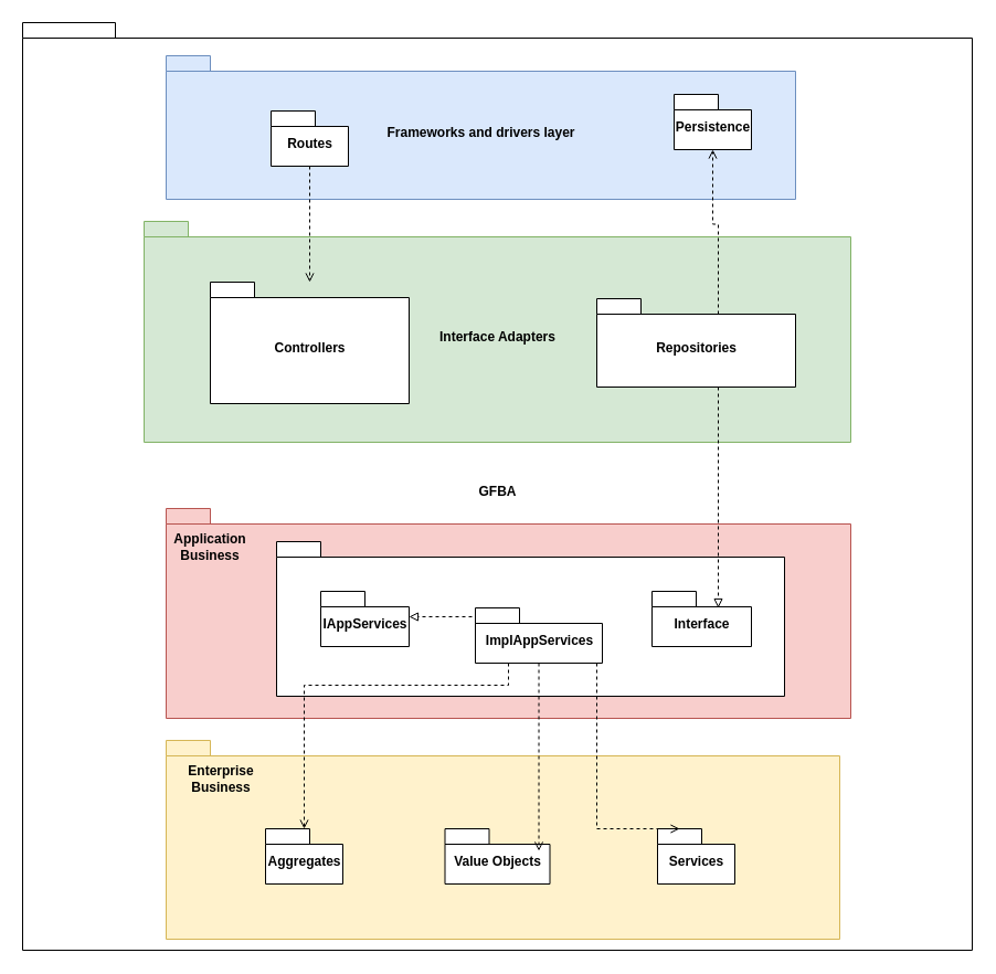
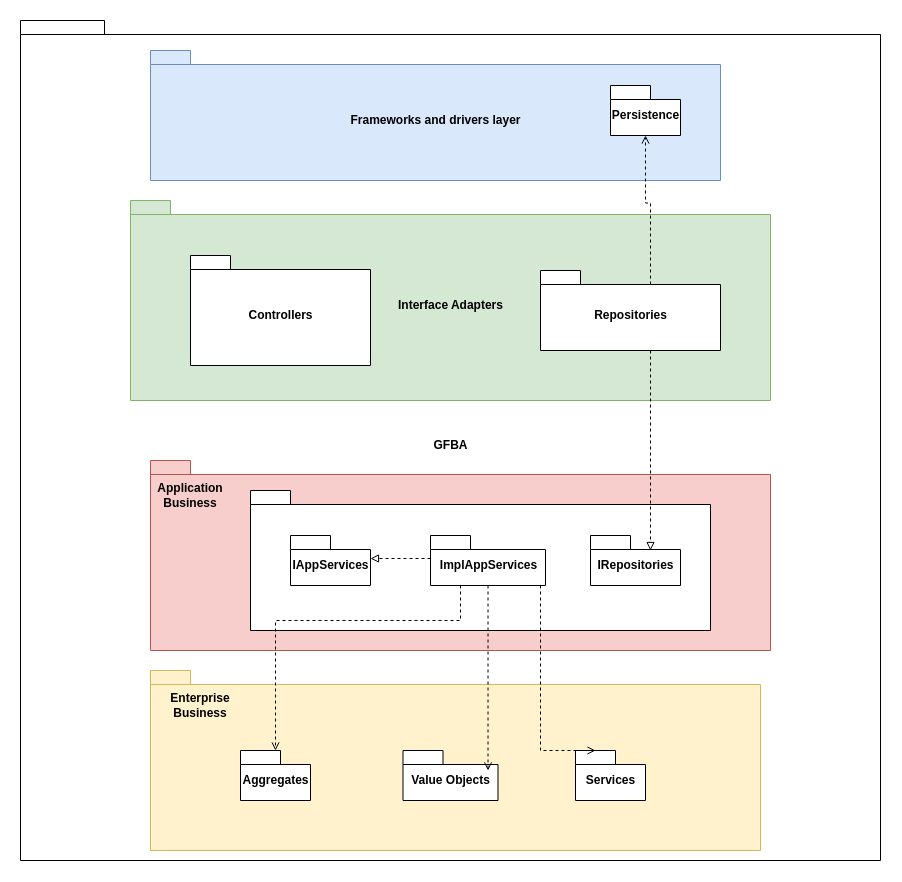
  <mxCell id="0" />
  <mxCell id="1" parent="0" />
  <mxCell id="2" value="GFBA" style="shape=folder;fontStyle=1;spacingTop=10;tabWidth=40;tabHeight=14;tabPosition=left;html=1;" vertex="1" parent="1"><mxGeometry x="20" width="860" height="840" as="geometry" y="20" /></mxCell>
  <mxCell id="3" value="Frameworks and drivers layer" style="shape=folder;fontStyle=1;spacingTop=10;tabWidth=40;tabHeight=14;tabPosition=left;html=1;fillColor=#dae8fc;strokeColor=#6c8ebf;" parent="1" vertex="1"><mxGeometry x="150" y="50" width="570" height="130" as="geometry" /></mxCell>
  <mxCell id="4" value="Interface Adapters" style="shape=folder;fontStyle=1;spacingTop=10;tabWidth=40;tabHeight=14;tabPosition=left;html=1;fillColor=#d5e8d4;strokeColor=#82b366;" parent="1" vertex="1"><mxGeometry x="130" y="200" width="640" height="200" as="geometry" /></mxCell>
  <mxCell id="5" value="" style="shape=folder;fontStyle=1;spacingTop=10;tabWidth=40;tabHeight=14;tabPosition=left;html=1;fillColor=#f8cecc;strokeColor=#b85450;" parent="1" vertex="1"><mxGeometry x="150" y="460" width="620" height="190" as="geometry" /></mxCell>
  <mxCell id="6" value="" style="shape=folder;fontStyle=1;spacingTop=10;tabWidth=40;tabHeight=14;tabPosition=left;html=1;fillColor=#fff2cc;strokeColor=#d6b656;" parent="1" vertex="1"><mxGeometry x="150" y="670" width="610" height="180" as="geometry" /></mxCell>
  <mxCell id="7" value="&lt;span style=&quot;font-weight: 700;&quot;&gt;Application Business&lt;/span&gt;" style="text;html=1;strokeColor=none;fillColor=none;align=center;verticalAlign=middle;whiteSpace=wrap;rounded=0;" parent="1" vertex="1"><mxGeometry x="160" y="480" width="60" height="30" as="geometry" /></mxCell>
  <mxCell id="8" value="&lt;span style=&quot;font-weight: 700;&quot;&gt;Enterprise Business&lt;/span&gt;" style="text;html=1;strokeColor=none;fillColor=none;align=center;verticalAlign=middle;whiteSpace=wrap;rounded=0;" parent="1" vertex="1"><mxGeometry x="170" y="690" width="60" height="30" as="geometry" /></mxCell>
  <mxCell id="9" value="Aggregates" style="shape=folder;fontStyle=1;spacingTop=10;tabWidth=40;tabHeight=14;tabPosition=left;html=1;" vertex="1" parent="1"><mxGeometry x="240" y="750" width="70" height="50" as="geometry" /></mxCell>
  <mxCell id="10" value="Value Objects" style="shape=folder;fontStyle=1;spacingTop=10;tabWidth=40;tabHeight=14;tabPosition=left;html=1;" vertex="1" parent="1"><mxGeometry x="402.5" y="750" width="95" height="50" as="geometry" /></mxCell>
- <mxCell id="11" value="Services" style="shape=folder;fontStyle=1;spacingTop=10;tabWidth=40;tabHeight=14;tabPosition=left;html=1;" vertex="1" parent="1"><mxGeometry x="595" y="750" width="70" height="50" as="geometry" /></mxCell>
+ <mxCell id="11" value="Services" style="shape=folder;fontStyle=1;spacingTop=10;tabWidth=40;tabHeight=14;tabPosition=left;html=1;" vertex="1" parent="1"><mxGeometry x="575" y="750" width="70" height="50" as="geometry" /></mxCell>
  <mxCell id="12" value="" style="shape=folder;fontStyle=1;spacingTop=10;tabWidth=40;tabHeight=14;tabPosition=left;html=1;" vertex="1" parent="1"><mxGeometry x="250" y="490" width="460" height="140" as="geometry" /></mxCell>
  <mxCell id="13" value="IAppServices" style="shape=folder;fontStyle=1;spacingTop=10;tabWidth=40;tabHeight=14;tabPosition=left;html=1;" vertex="1" parent="1"><mxGeometry x="290" y="535" width="80" height="50" as="geometry" /></mxCell>
  <mxCell id="14" value="" style="edgeStyle=orthogonalEdgeStyle;rounded=0;orthogonalLoop=1;jettySize=auto;html=1;dashed=1;endArrow=open;endFill=0;entryX=0.895;entryY=0.4;entryDx=0;entryDy=0;entryPerimeter=0;" edge="1" parent="1" source="17" target="10"><mxGeometry relative="1" as="geometry" /></mxCell>
  <mxCell id="15" value="" style="edgeStyle=orthogonalEdgeStyle;rounded=0;orthogonalLoop=1;jettySize=auto;html=1;dashed=1;endArrow=open;endFill=0;entryX=0;entryY=0;entryDx=20;entryDy=0;entryPerimeter=0;" edge="1" parent="1" source="17" target="11"><mxGeometry relative="1" as="geometry"><Array as="points"><mxPoint x="540" y="750" /></Array></mxGeometry></mxCell>
  <mxCell id="16" value="" style="edgeStyle=orthogonalEdgeStyle;rounded=0;orthogonalLoop=1;jettySize=auto;html=1;dashed=1;endArrow=open;endFill=0;" edge="1" parent="1" source="17" target="9"><mxGeometry relative="1" as="geometry"><Array as="points"><mxPoint x="460" y="620" /><mxPoint x="275" y="620" /></Array></mxGeometry></mxCell>
- <mxCell id="17" value="ImplAppServices" style="shape=folder;fontStyle=1;spacingTop=10;tabWidth=40;tabHeight=14;tabPosition=left;html=1;" vertex="1" parent="1"><mxGeometry x="430" y="550" width="115" height="50" as="geometry" /></mxCell>
- <mxCell id="18" value="Interface" style="shape=folder;fontStyle=1;spacingTop=10;tabWidth=40;tabHeight=14;tabPosition=left;html=1;" vertex="1" parent="1"><mxGeometry x="590" y="535" width="90" height="50" as="geometry" /></mxCell>
+ <mxCell id="17" value="ImplAppServices" style="shape=folder;fontStyle=1;spacingTop=10;tabWidth=40;tabHeight=14;tabPosition=left;html=1;" vertex="1" parent="1"><mxGeometry x="430" y="535" width="115" height="50" as="geometry" /></mxCell>
+ <mxCell id="18" value="IRepositories" style="shape=folder;fontStyle=1;spacingTop=10;tabWidth=40;tabHeight=14;tabPosition=left;html=1;" vertex="1" parent="1"><mxGeometry x="590" y="535" width="90" height="50" as="geometry" /></mxCell>
  <mxCell id="19" value="Controllers" style="shape=folder;fontStyle=1;spacingTop=10;tabWidth=40;tabHeight=14;tabPosition=left;html=1;" vertex="1" parent="1"><mxGeometry x="190" y="255" width="180" height="110" as="geometry" /></mxCell>
  <mxCell id="20" value="" style="edgeStyle=orthogonalEdgeStyle;rounded=0;orthogonalLoop=1;jettySize=auto;html=1;dashed=1;endArrow=block;endFill=0;" edge="1" parent="1" source="21"><mxGeometry relative="1" as="geometry"><mxPoint x="650" y="550" as="targetPoint" /><Array as="points"><mxPoint x="650" y="549" /></Array></mxGeometry></mxCell>
  <mxCell id="21" value="Repositories" style="shape=folder;fontStyle=1;spacingTop=10;tabWidth=40;tabHeight=14;tabPosition=left;html=1;" vertex="1" parent="1"><mxGeometry x="540" y="270" width="180" height="80" as="geometry" /></mxCell>
  <mxCell id="22" value="Persistence" style="shape=folder;fontStyle=1;spacingTop=10;tabWidth=40;tabHeight=14;tabPosition=left;html=1;" vertex="1" parent="1"><mxGeometry x="610" y="85" width="70" height="50" as="geometry" /></mxCell>
- <mxCell id="23" value="" style="edgeStyle=orthogonalEdgeStyle;rounded=0;orthogonalLoop=1;jettySize=auto;html=1;endArrow=open;endFill=0;dashed=1;" edge="1" parent="1" source="24" target="19"><mxGeometry relative="1" as="geometry" /></mxCell>
- <mxCell id="24" value="Routes" style="shape=folder;fontStyle=1;spacingTop=10;tabWidth=40;tabHeight=14;tabPosition=left;html=1;" vertex="1" parent="1"><mxGeometry x="245" y="100" width="70" height="50" as="geometry" /></mxCell>
  <mxCell id="25" value="" style="edgeStyle=orthogonalEdgeStyle;rounded=0;orthogonalLoop=1;jettySize=auto;html=1;endArrow=open;endFill=0;dashed=1;entryX=0.5;entryY=1;entryDx=0;entryDy=0;entryPerimeter=0;exitX=0;exitY=0;exitDx=110;exitDy=14;exitPerimeter=0;" edge="1" parent="1" source="21" target="22"><mxGeometry relative="1" as="geometry"><mxPoint x="290" y="160" as="sourcePoint" /><mxPoint x="290" y="265" as="targetPoint" /></mxGeometry></mxCell>
  <mxCell id="26" value="" style="edgeStyle=orthogonalEdgeStyle;rounded=0;orthogonalLoop=1;jettySize=auto;html=1;dashed=1;endArrow=block;endFill=0;entryX=0;entryY=0;entryDx=80;entryDy=23;entryPerimeter=0;exitX=0;exitY=0;exitDx=0;exitDy=23;exitPerimeter=0;" edge="1" parent="1" source="17" target="13"><mxGeometry relative="1" as="geometry"><mxPoint x="660" y="360" as="sourcePoint" /><mxPoint x="660" y="560" as="targetPoint" /><Array as="points"><mxPoint x="430" y="558" /></Array></mxGeometry></mxCell>
